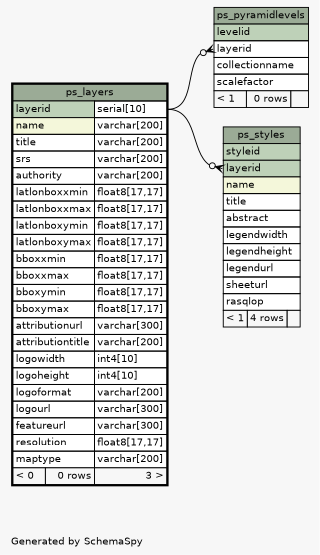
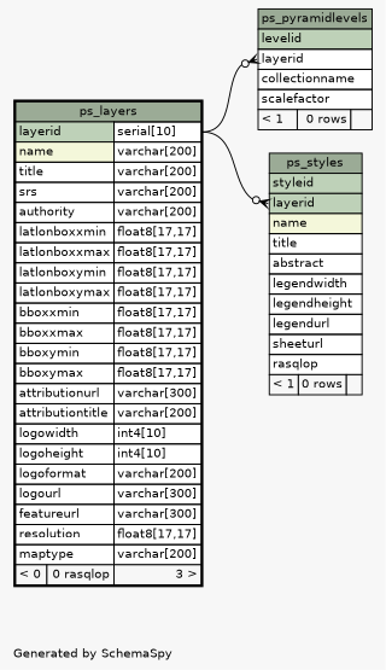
  digraph {
    bgcolor="#f7f7f7"
    fontname=Helvetica
    fontsize=11
    label="\nGenerated by SchemaSpy"
    labeljust=l
    nodesep=0.18
    rankdir=RL
    ranksep=0.46
    node [fontname=Helvetica fontsize=11 shape=plaintext]
    edge [arrowhead=none arrowsize=0.8 arrowtail=crowodot dir=back headport="layerid.type:e" tailport="layerid:w"]
    n1 [label=<     <TABLE BORDER="0" CELLBORDER="1" CELLSPACING="0" BGCOLOR="#ffffff">       <TR><TD COLSPAN="3" BGCOLOR="#9bab96" ALIGN="CENTER">ps_pyramidlevels</TD></TR>       <TR><TD PORT="levelid" COLSPAN="3" BGCOLOR="#bed1b8" ALIGN="LEFT">levelid</TD></TR>       <TR><TD PORT="layerid" COLSPAN="3" ALIGN="LEFT">layerid</TD></TR>       <TR><TD PORT="collectionname" COLSPAN="3" ALIGN="LEFT">collectionname</TD></TR>       <TR><TD PORT="scalefactor" COLSPAN="3" ALIGN="LEFT">scalefactor</TD></TR>       <TR><TD ALIGN="LEFT" BGCOLOR="#f7f7f7">&lt; 1</TD><TD ALIGN="RIGHT" BGCOLOR="#f7f7f7">0 rows</TD><TD ALIGN="RIGHT" BGCOLOR="#f7f7f7">  </TD></TR>     </TABLE>>]
-   n2 [label=<     <TABLE BORDER="2" CELLBORDER="1" CELLSPACING="0" BGCOLOR="#ffffff">       <TR><TD COLSPAN="3" BGCOLOR="#9bab96" ALIGN="CENTER">ps_layers</TD></TR>       <TR><TD PORT="layerid" COLSPAN="2" BGCOLOR="#bed1b8" ALIGN="LEFT">layerid</TD><TD PORT="layerid.type" ALIGN="LEFT">serial[10]</TD></TR>       <TR><TD PORT="name" COLSPAN="2" BGCOLOR="#f4f7da" ALIGN="LEFT">name</TD><TD PORT="name.type" ALIGN="LEFT">varchar[200]</TD></TR>       <TR><TD PORT="title" COLSPAN="2" ALIGN="LEFT">title</TD><TD PORT="title.type" ALIGN="LEFT">varchar[200]</TD></TR>       <TR><TD PORT="srs" COLSPAN="2" ALIGN="LEFT">srs</TD><TD PORT="srs.type" ALIGN="LEFT">varchar[200]</TD></TR>       <TR><TD PORT="authority" COLSPAN="2" ALIGN="LEFT">authority</TD><TD PORT="authority.type" ALIGN="LEFT">varchar[200]</TD></TR>       <TR><TD PORT="latlonboxxmin" COLSPAN="2" ALIGN="LEFT">latlonboxxmin</TD><TD PORT="latlonboxxmin.type" ALIGN="LEFT">float8[17,17]</TD></TR>       <TR><TD PORT="latlonboxxmax" COLSPAN="2" ALIGN="LEFT">latlonboxxmax</TD><TD PORT="latlonboxxmax.type" ALIGN="LEFT">float8[17,17]</TD></TR>       <TR><TD PORT="latlonboxymin" COLSPAN="2" ALIGN="LEFT">latlonboxymin</TD><TD PORT="latlonboxymin.type" ALIGN="LEFT">float8[17,17]</TD></TR>       <TR><TD PORT="latlonboxymax" COLSPAN="2" ALIGN="LEFT">latlonboxymax</TD><TD PORT="latlonboxymax.type" ALIGN="LEFT">float8[17,17]</TD></TR>       <TR><TD PORT="bboxxmin" COLSPAN="2" ALIGN="LEFT">bboxxmin</TD><TD PORT="bboxxmin.type" ALIGN="LEFT">float8[17,17]</TD></TR>       <TR><TD PORT="bboxxmax" COLSPAN="2" ALIGN="LEFT">bboxxmax</TD><TD PORT="bboxxmax.type" ALIGN="LEFT">float8[17,17]</TD></TR>       <TR><TD PORT="bboxymin" COLSPAN="2" ALIGN="LEFT">bboxymin</TD><TD PORT="bboxymin.type" ALIGN="LEFT">float8[17,17]</TD></TR>       <TR><TD PORT="bboxymax" COLSPAN="2" ALIGN="LEFT">bboxymax</TD><TD PORT="bboxymax.type" ALIGN="LEFT">float8[17,17]</TD></TR>       <TR><TD PORT="attributionurl" COLSPAN="2" ALIGN="LEFT">attributionurl</TD><TD PORT="attributionurl.type" ALIGN="LEFT">varchar[300]</TD></TR>       <TR><TD PORT="attributiontitle" COLSPAN="2" ALIGN="LEFT">attributiontitle</TD><TD PORT="attributiontitle.type" ALIGN="LEFT">varchar[200]</TD></TR>       <TR><TD PORT="logowidth" COLSPAN="2" ALIGN="LEFT">logowidth</TD><TD PORT="logowidth.type" ALIGN="LEFT">int4[10]</TD></TR>       <TR><TD PORT="logoheight" COLSPAN="2" ALIGN="LEFT">logoheight</TD><TD PORT="logoheight.type" ALIGN="LEFT">int4[10]</TD></TR>       <TR><TD PORT="logoformat" COLSPAN="2" ALIGN="LEFT">logoformat</TD><TD PORT="logoformat.type" ALIGN="LEFT">varchar[200]</TD></TR>       <TR><TD PORT="logourl" COLSPAN="2" ALIGN="LEFT">logourl</TD><TD PORT="logourl.type" ALIGN="LEFT">varchar[300]</TD></TR>       <TR><TD PORT="featureurl" COLSPAN="2" ALIGN="LEFT">featureurl</TD><TD PORT="featureurl.type" ALIGN="LEFT">varchar[300]</TD></TR>       <TR><TD PORT="resolution" COLSPAN="2" ALIGN="LEFT">resolution</TD><TD PORT="resolution.type" ALIGN="LEFT">float8[17,17]</TD></TR>       <TR><TD PORT="maptype" COLSPAN="2" ALIGN="LEFT">maptype</TD><TD PORT="maptype.type" ALIGN="LEFT">varchar[200]</TD></TR>       <TR><TD ALIGN="LEFT" BGCOLOR="#f7f7f7">&lt; 0</TD><TD ALIGN="RIGHT" BGCOLOR="#f7f7f7">0 rows</TD><TD ALIGN="RIGHT" BGCOLOR="#f7f7f7">3 &gt;</TD></TR>     </TABLE>>]
-   n3 [label=<     <TABLE BORDER="0" CELLBORDER="1" CELLSPACING="0" BGCOLOR="#ffffff">       <TR><TD COLSPAN="3" BGCOLOR="#9bab96" ALIGN="CENTER">ps_styles</TD></TR>       <TR><TD PORT="styleid" COLSPAN="3" BGCOLOR="#bed1b8" ALIGN="LEFT">styleid</TD></TR>       <TR><TD PORT="layerid" COLSPAN="3" BGCOLOR="#bed1b8" ALIGN="LEFT">layerid</TD></TR>       <TR><TD PORT="name" COLSPAN="3" BGCOLOR="#f4f7da" ALIGN="LEFT">name</TD></TR>       <TR><TD PORT="title" COLSPAN="3" ALIGN="LEFT">title</TD></TR>       <TR><TD PORT="abstract" COLSPAN="3" ALIGN="LEFT">abstract</TD></TR>       <TR><TD PORT="legendwidth" COLSPAN="3" ALIGN="LEFT">legendwidth</TD></TR>       <TR><TD PORT="legendheight" COLSPAN="3" ALIGN="LEFT">legendheight</TD></TR>       <TR><TD PORT="legendurl" COLSPAN="3" ALIGN="LEFT">legendurl</TD></TR>       <TR><TD PORT="sheeturl" COLSPAN="3" ALIGN="LEFT">sheeturl</TD></TR>       <TR><TD PORT="rasqlop" COLSPAN="3" ALIGN="LEFT">rasqlop</TD></TR>       <TR><TD ALIGN="LEFT" BGCOLOR="#f7f7f7">&lt; 1</TD><TD ALIGN="RIGHT" BGCOLOR="#f7f7f7">4 rows</TD><TD ALIGN="RIGHT" BGCOLOR="#f7f7f7">  </TD></TR>     </TABLE>>]
+   n2 [label=<     <TABLE BORDER="2" CELLBORDER="1" CELLSPACING="0" BGCOLOR="#ffffff">       <TR><TD COLSPAN="3" BGCOLOR="#9bab96" ALIGN="CENTER">ps_layers</TD></TR>       <TR><TD PORT="layerid" COLSPAN="2" BGCOLOR="#bed1b8" ALIGN="LEFT">layerid</TD><TD PORT="layerid.type" ALIGN="LEFT">serial[10]</TD></TR>       <TR><TD PORT="name" COLSPAN="2" BGCOLOR="#f4f7da" ALIGN="LEFT">name</TD><TD PORT="name.type" ALIGN="LEFT">varchar[200]</TD></TR>       <TR><TD PORT="title" COLSPAN="2" ALIGN="LEFT">title</TD><TD PORT="title.type" ALIGN="LEFT">varchar[200]</TD></TR>       <TR><TD PORT="srs" COLSPAN="2" ALIGN="LEFT">srs</TD><TD PORT="srs.type" ALIGN="LEFT">varchar[200]</TD></TR>       <TR><TD PORT="authority" COLSPAN="2" ALIGN="LEFT">authority</TD><TD PORT="authority.type" ALIGN="LEFT">varchar[200]</TD></TR>       <TR><TD PORT="latlonboxxmin" COLSPAN="2" ALIGN="LEFT">latlonboxxmin</TD><TD PORT="latlonboxxmin.type" ALIGN="LEFT">float8[17,17]</TD></TR>       <TR><TD PORT="latlonboxxmax" COLSPAN="2" ALIGN="LEFT">latlonboxxmax</TD><TD PORT="latlonboxxmax.type" ALIGN="LEFT">float8[17,17]</TD></TR>       <TR><TD PORT="latlonboxymin" COLSPAN="2" ALIGN="LEFT">latlonboxymin</TD><TD PORT="latlonboxymin.type" ALIGN="LEFT">float8[17,17]</TD></TR>       <TR><TD PORT="latlonboxymax" COLSPAN="2" ALIGN="LEFT">latlonboxymax</TD><TD PORT="latlonboxymax.type" ALIGN="LEFT">float8[17,17]</TD></TR>       <TR><TD PORT="bboxxmin" COLSPAN="2" ALIGN="LEFT">bboxxmin</TD><TD PORT="bboxxmin.type" ALIGN="LEFT">float8[17,17]</TD></TR>       <TR><TD PORT="bboxxmax" COLSPAN="2" ALIGN="LEFT">bboxxmax</TD><TD PORT="bboxxmax.type" ALIGN="LEFT">float8[17,17]</TD></TR>       <TR><TD PORT="bboxymin" COLSPAN="2" ALIGN="LEFT">bboxymin</TD><TD PORT="bboxymin.type" ALIGN="LEFT">float8[17,17]</TD></TR>       <TR><TD PORT="bboxymax" COLSPAN="2" ALIGN="LEFT">bboxymax</TD><TD PORT="bboxymax.type" ALIGN="LEFT">float8[17,17]</TD></TR>       <TR><TD PORT="attributionurl" COLSPAN="2" ALIGN="LEFT">attributionurl</TD><TD PORT="attributionurl.type" ALIGN="LEFT">varchar[300]</TD></TR>       <TR><TD PORT="attributiontitle" COLSPAN="2" ALIGN="LEFT">attributiontitle</TD><TD PORT="attributiontitle.type" ALIGN="LEFT">varchar[200]</TD></TR>       <TR><TD PORT="logowidth" COLSPAN="2" ALIGN="LEFT">logowidth</TD><TD PORT="logowidth.type" ALIGN="LEFT">int4[10]</TD></TR>       <TR><TD PORT="logoheight" COLSPAN="2" ALIGN="LEFT">logoheight</TD><TD PORT="logoheight.type" ALIGN="LEFT">int4[10]</TD></TR>       <TR><TD PORT="logoformat" COLSPAN="2" ALIGN="LEFT">logoformat</TD><TD PORT="logoformat.type" ALIGN="LEFT">varchar[200]</TD></TR>       <TR><TD PORT="logourl" COLSPAN="2" ALIGN="LEFT">logourl</TD><TD PORT="logourl.type" ALIGN="LEFT">varchar[300]</TD></TR>       <TR><TD PORT="featureurl" COLSPAN="2" ALIGN="LEFT">featureurl</TD><TD PORT="featureurl.type" ALIGN="LEFT">varchar[300]</TD></TR>       <TR><TD PORT="resolution" COLSPAN="2" ALIGN="LEFT">resolution</TD><TD PORT="resolution.type" ALIGN="LEFT">float8[17,17]</TD></TR>       <TR><TD PORT="maptype" COLSPAN="2" ALIGN="LEFT">maptype</TD><TD PORT="maptype.type" ALIGN="LEFT">varchar[200]</TD></TR>       <TR><TD ALIGN="LEFT" BGCOLOR="#f7f7f7">&lt; 0</TD><TD ALIGN="RIGHT" BGCOLOR="#f7f7f7">0 rasqlop</TD><TD ALIGN="RIGHT" BGCOLOR="#f7f7f7">3 &gt;</TD></TR>     </TABLE>>]
+   n3 [label=<     <TABLE BORDER="0" CELLBORDER="1" CELLSPACING="0" BGCOLOR="#ffffff">       <TR><TD COLSPAN="3" BGCOLOR="#9bab96" ALIGN="CENTER">ps_styles</TD></TR>       <TR><TD PORT="styleid" COLSPAN="3" BGCOLOR="#bed1b8" ALIGN="LEFT">styleid</TD></TR>       <TR><TD PORT="layerid" COLSPAN="3" BGCOLOR="#bed1b8" ALIGN="LEFT">layerid</TD></TR>       <TR><TD PORT="name" COLSPAN="3" BGCOLOR="#f4f7da" ALIGN="LEFT">name</TD></TR>       <TR><TD PORT="title" COLSPAN="3" ALIGN="LEFT">title</TD></TR>       <TR><TD PORT="abstract" COLSPAN="3" ALIGN="LEFT">abstract</TD></TR>       <TR><TD PORT="legendwidth" COLSPAN="3" ALIGN="LEFT">legendwidth</TD></TR>       <TR><TD PORT="legendheight" COLSPAN="3" ALIGN="LEFT">legendheight</TD></TR>       <TR><TD PORT="legendurl" COLSPAN="3" ALIGN="LEFT">legendurl</TD></TR>       <TR><TD PORT="sheeturl" COLSPAN="3" ALIGN="LEFT">sheeturl</TD></TR>       <TR><TD PORT="rasqlop" COLSPAN="3" ALIGN="LEFT">rasqlop</TD></TR>       <TR><TD ALIGN="LEFT" BGCOLOR="#f7f7f7">&lt; 1</TD><TD ALIGN="RIGHT" BGCOLOR="#f7f7f7">0 rows</TD><TD ALIGN="RIGHT" BGCOLOR="#f7f7f7">  </TD></TR>     </TABLE>>]
    n1 -> n2
    n3 -> n2
  }
